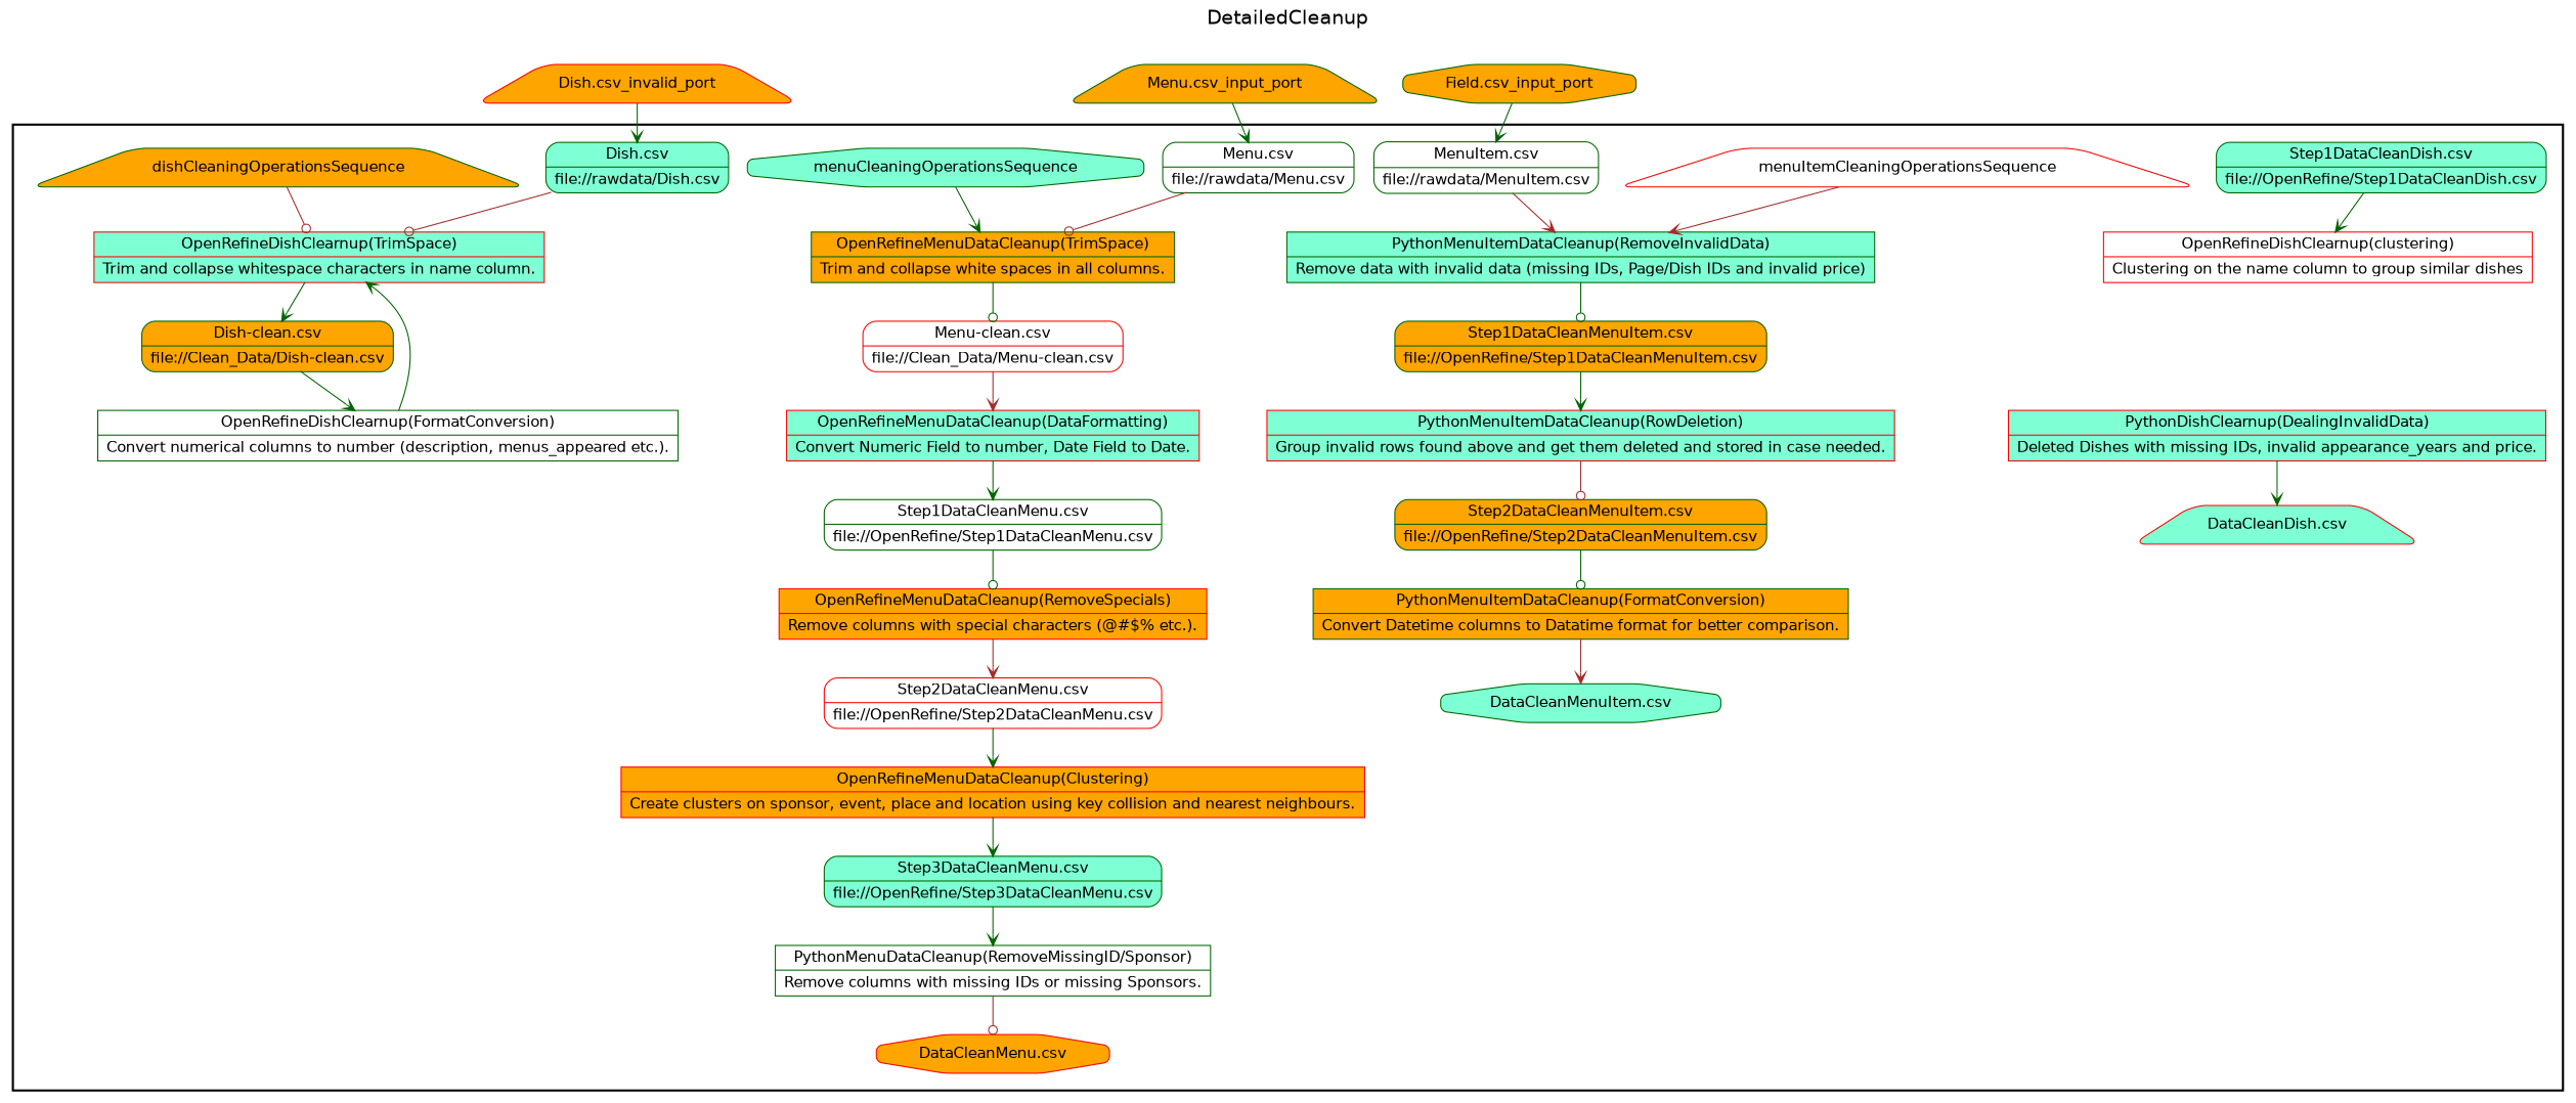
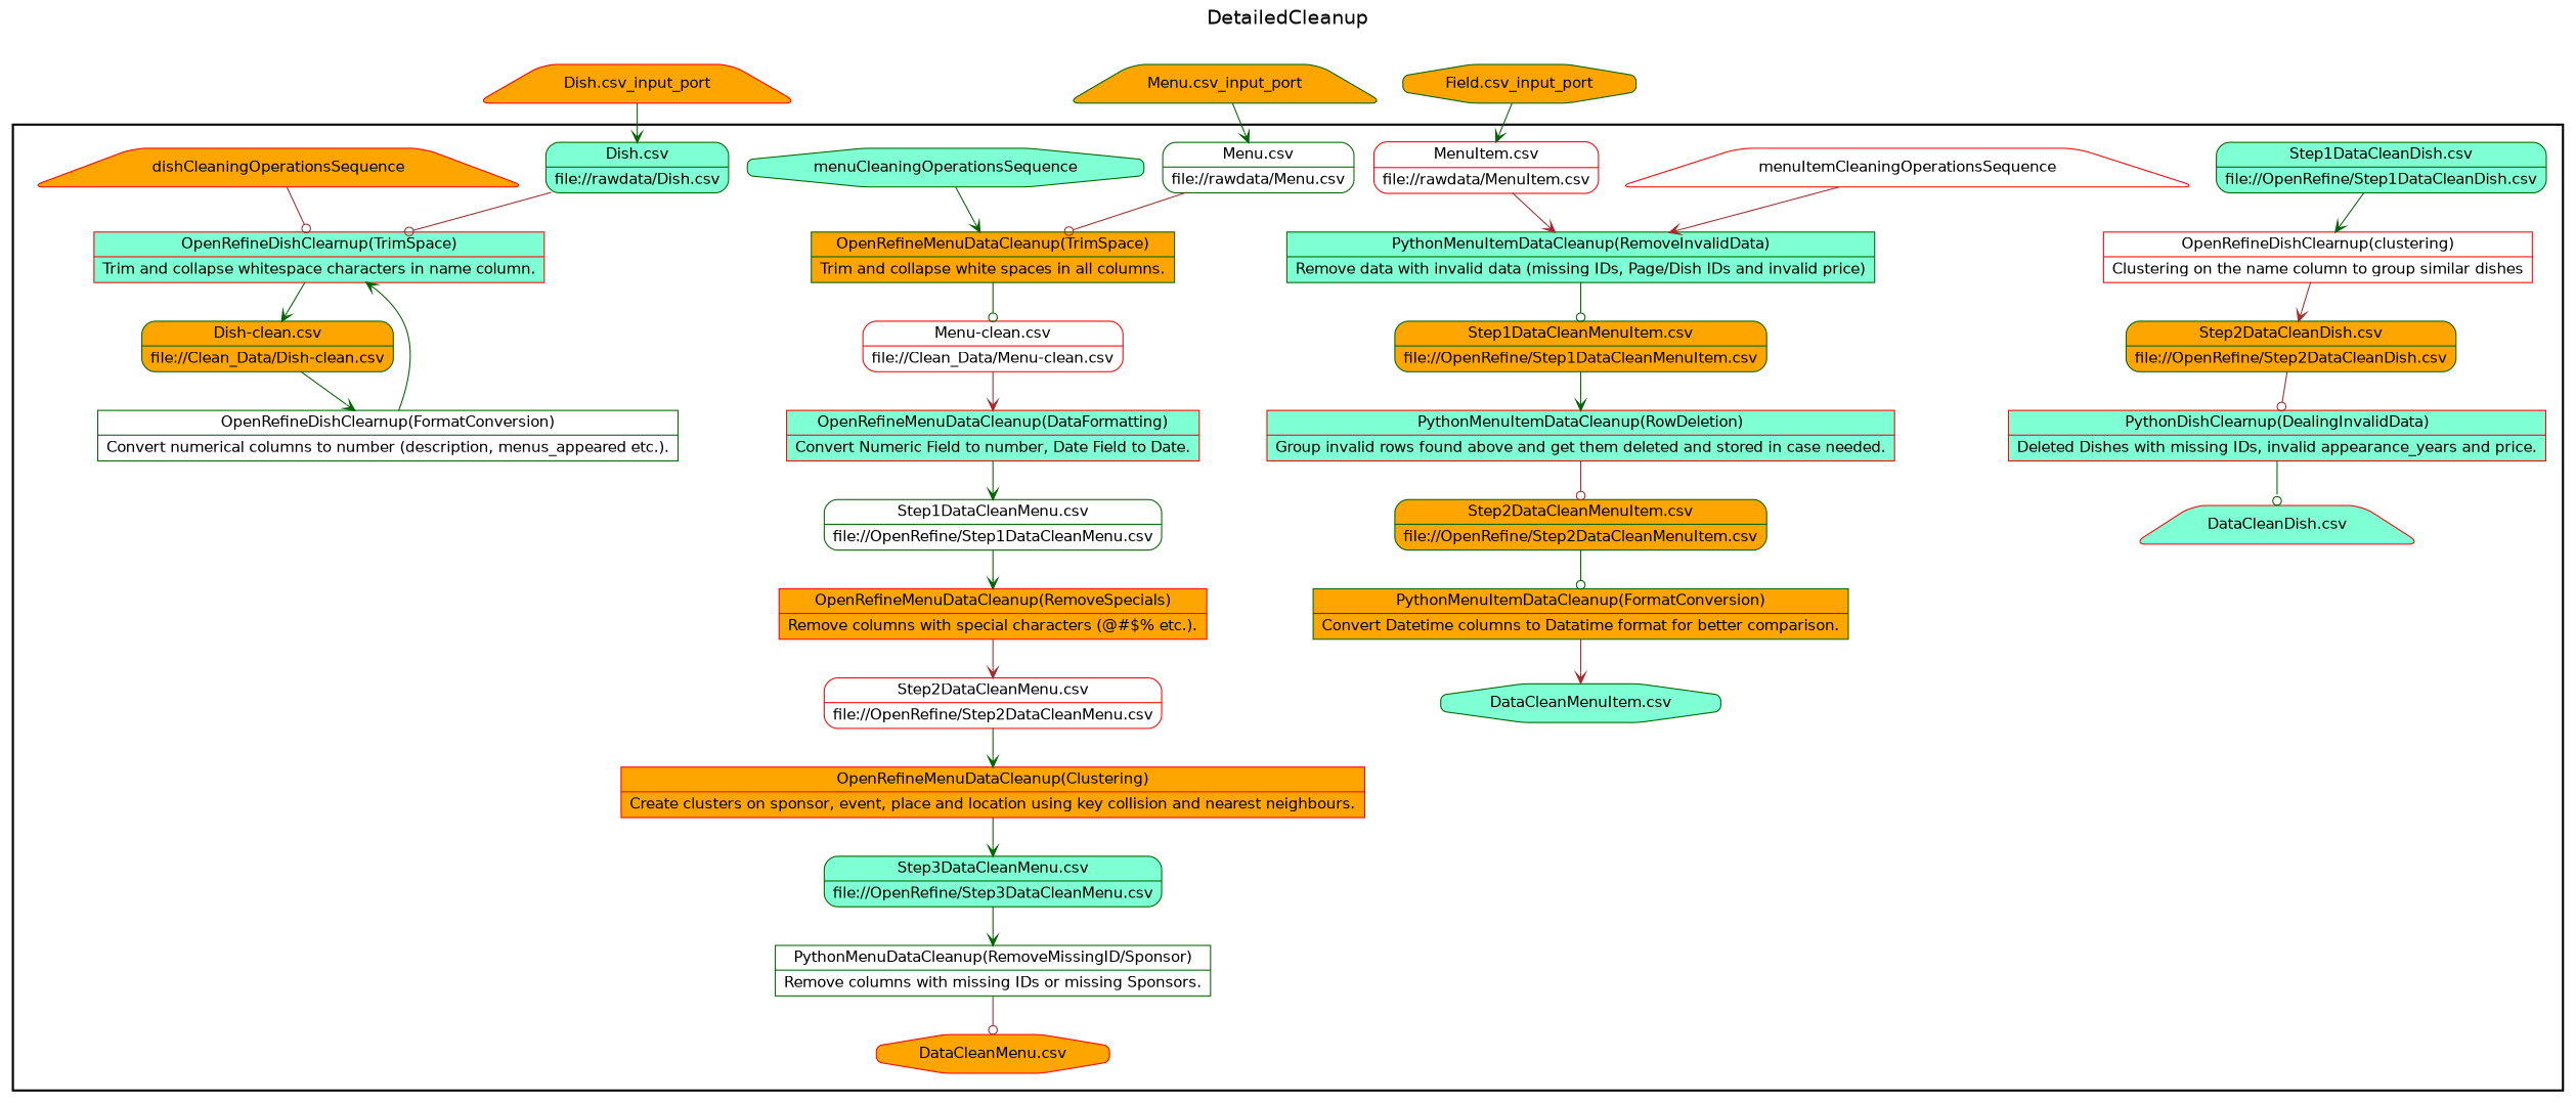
  digraph {
    fontname=Helvetica
    fontsize=18
    label=DetailedCleanup
    labelloc=t
    rankdir=TB
    node [color=darkgreen fillcolor=orange fontname=Helvetica peripheries=1 rankdir=LR shape=record style="rounded,filled"]
    edge [arrowhead=vee color=darkgreen]
    n1 [label="{<f0> OpenRefineMenuDataCleanup(TrimSpace) |<f1> Trim and collapse white spaces in all columns.}" style=filled]
    n2 [color=red fillcolor=white label="{<f0> Menu-clean.csv |<f1> file\://Clean_Data/Menu-clean.csv}"]
    n3 [color=red fillcolor=aquamarine label="{<f0> OpenRefineMenuDataCleanup(DataFormatting) |<f1> Convert Numeric Field to number, Date Field to Date.}" style=filled]
    n4 [fillcolor=white label="{<f0> Step1DataCleanMenu.csv |<f1> file\://OpenRefine/Step1DataCleanMenu.csv}"]
    n5 [color=red label="{<f0> OpenRefineMenuDataCleanup(RemoveSpecials) |<f1> Remove columns with special characters (@#$% etc.).}" style=filled]
    n6 [color=red fillcolor=white label="{<f0> Step2DataCleanMenu.csv |<f1> file\://OpenRefine/Step2DataCleanMenu.csv}"]
    n7 [color=red label="{<f0> OpenRefineMenuDataCleanup(Clustering) |<f1> Create clusters on sponsor, event, place and location using key collision and nearest neighbours.}" style=filled]
    n8 [fillcolor=aquamarine label="{<f0> Step3DataCleanMenu.csv |<f1> file\://OpenRefine/Step3DataCleanMenu.csv}"]
    n9 [fillcolor=white label="{<f0> PythonMenuDataCleanup(RemoveMissingID/Sponsor) |<f1> Remove columns with missing IDs or missing Sponsors.}" style=filled]
    "DataCleanMenu.csv" [color=red shape=octagon rankdir=""]
    n11 [color=red fillcolor=aquamarine label="{<f0> OpenRefineDishClearnup(TrimSpace) |<f1> Trim and collapse whitespace characters in name column.}" style=filled]
    n12 [label="{<f0> Dish-clean.csv |<f1> file\://Clean_Data/Dish-clean.csv}"]
    n13 [fillcolor=white label="{<f0> OpenRefineDishClearnup(FormatConversion) |<f1> Convert numerical columns to number (description, menus_appeared etc.).}" style=filled]
    n14 [fillcolor=aquamarine label="{<f0> Step1DataCleanDish.csv |<f1> file\://OpenRefine/Step1DataCleanDish.csv}"]
    n15 [color=red fillcolor=white label="{<f0> OpenRefineDishClearnup(clustering) |<f1> Clustering on the name column to group similar dishes}" style=filled]
+   n16 [label="{<f0> Step2DataCleanDish.csv |<f1> file\://OpenRefine/Step2DataCleanDish.csv}"]
    n17 [color=red fillcolor=aquamarine label="{<f0> PythonDishClearnup(DealingInvalidData) |<f1> Deleted Dishes with missing IDs, invalid appearance_years and price.}" style=filled]
    "DataCleanDish.csv" [color=red fillcolor=aquamarine shape=trapezium rankdir=""]
    n19 [fillcolor=aquamarine label="{<f0> PythonMenuItemDataCleanup(RemoveInvalidData) |<f1> Remove data with invalid data (missing IDs, Page/Dish IDs and invalid price)}" style=filled]
    n20 [label="{<f0> Step1DataCleanMenuItem.csv |<f1> file\://OpenRefine/Step1DataCleanMenuItem.csv}"]
    n21 [color=red fillcolor=aquamarine label="{<f0> PythonMenuItemDataCleanup(RowDeletion) |<f1> Group invalid rows found above and get them deleted and stored in case needed.}" style=filled]
    n22 [label="{<f0> Step2DataCleanMenuItem.csv |<f1> file\://OpenRefine/Step2DataCleanMenuItem.csv}"]
    n23 [label="{<f0> PythonMenuItemDataCleanup(FormatConversion) |<f1> Convert Datetime columns to Datatime format for better comparison.}" style=filled]
    "DataCleanMenuItem.csv" [fillcolor=aquamarine shape=octagon rankdir=""]
    n25 [fillcolor=white label="{<f0> Menu.csv |<f1> file\://rawdata/Menu.csv}"]
    n26 [fillcolor=aquamarine label="{<f0> Dish.csv |<f1> file\://rawdata/Dish.csv}"]
-   n27 [fillcolor=white label="{<f0> MenuItem.csv |<f1> file\://rawdata/MenuItem.csv}"]
+   n27 [color=red fillcolor=white label="{<f0> MenuItem.csv |<f1> file\://rawdata/MenuItem.csv}"]
    menuCleaningOperationsSequence [fillcolor=aquamarine shape=octagon rankdir=""]
-   dishCleaningOperationsSequence [shape=trapezium rankdir=""]
+   dishCleaningOperationsSequence [color=red shape=trapezium rankdir=""]
    menuItemCleaningOperationsSequence [color=red fillcolor=white shape=trapezium rankdir=""]
    "Menu.csv_input_port" [shape=trapezium width=0.2 rankdir=""]
-   "Dish.csv_input_port" [color=red shape=trapezium width=0.2 label="Dish.csv_invalid_port" rankdir=""]
+   "Dish.csv_input_port" [color=red shape=trapezium width=0.2 rankdir=""]
    n33 [label="Field.csv_input_port" shape=octagon width=0.2 rankdir=""]
    subgraph cluster_1 {
      color=black
      label=""
      penwidth=2
      subgraph cluster_2 {
        color=black
        label=""
        penwidth=0
        n1
        n2
        n3
        n4
        n5
        n6
        n7
        n8
        n9
        "DataCleanMenu.csv"
        n11
        n12
        n13
        n14
        n15
+       n16
        n17
        "DataCleanDish.csv"
        n19
        n20
        n21
        n22
        n23
        "DataCleanMenuItem.csv"
        n25
        n26
        n27
        menuCleaningOperationsSequence
        dishCleaningOperationsSequence
        menuItemCleaningOperationsSequence
      }
    }
    n1 -> n2 [arrowhead=odot]
    n2 -> n3 [color=brown]
    n3 -> n4
-   n4 -> n5 [arrowhead=odot]
+   n4 -> n5
    n5 -> n6 [color=brown]
    n6 -> n7
    n7 -> n8
    n8 -> n9
    n9 -> "DataCleanMenu.csv" [arrowhead=odot color=brown]
    n11 -> n12
    n12 -> n13
    n13 -> n11
    n14 -> n15
-   n17 -> "DataCleanDish.csv"
+   n15 -> n16 [color=brown]
+   n16 -> n17 [arrowhead=odot color=brown]
+   n17 -> "DataCleanDish.csv" [arrowhead=odot]
    n19 -> n20 [arrowhead=odot]
    n20 -> n21
    n21 -> n22 [arrowhead=odot color=brown]
    n22 -> n23 [arrowhead=odot]
    n23 -> "DataCleanMenuItem.csv" [color=brown]
    n25 -> n1 [arrowhead=odot color=brown]
    n26 -> n11 [arrowhead=odot color=brown]
    n27 -> n19 [color=brown]
    menuCleaningOperationsSequence -> n1
    dishCleaningOperationsSequence -> n11 [arrowhead=odot color=brown]
    menuItemCleaningOperationsSequence -> n19 [color=brown]
    "Menu.csv_input_port" -> n25
    "Dish.csv_input_port" -> n26
    n33 -> n27
  }
